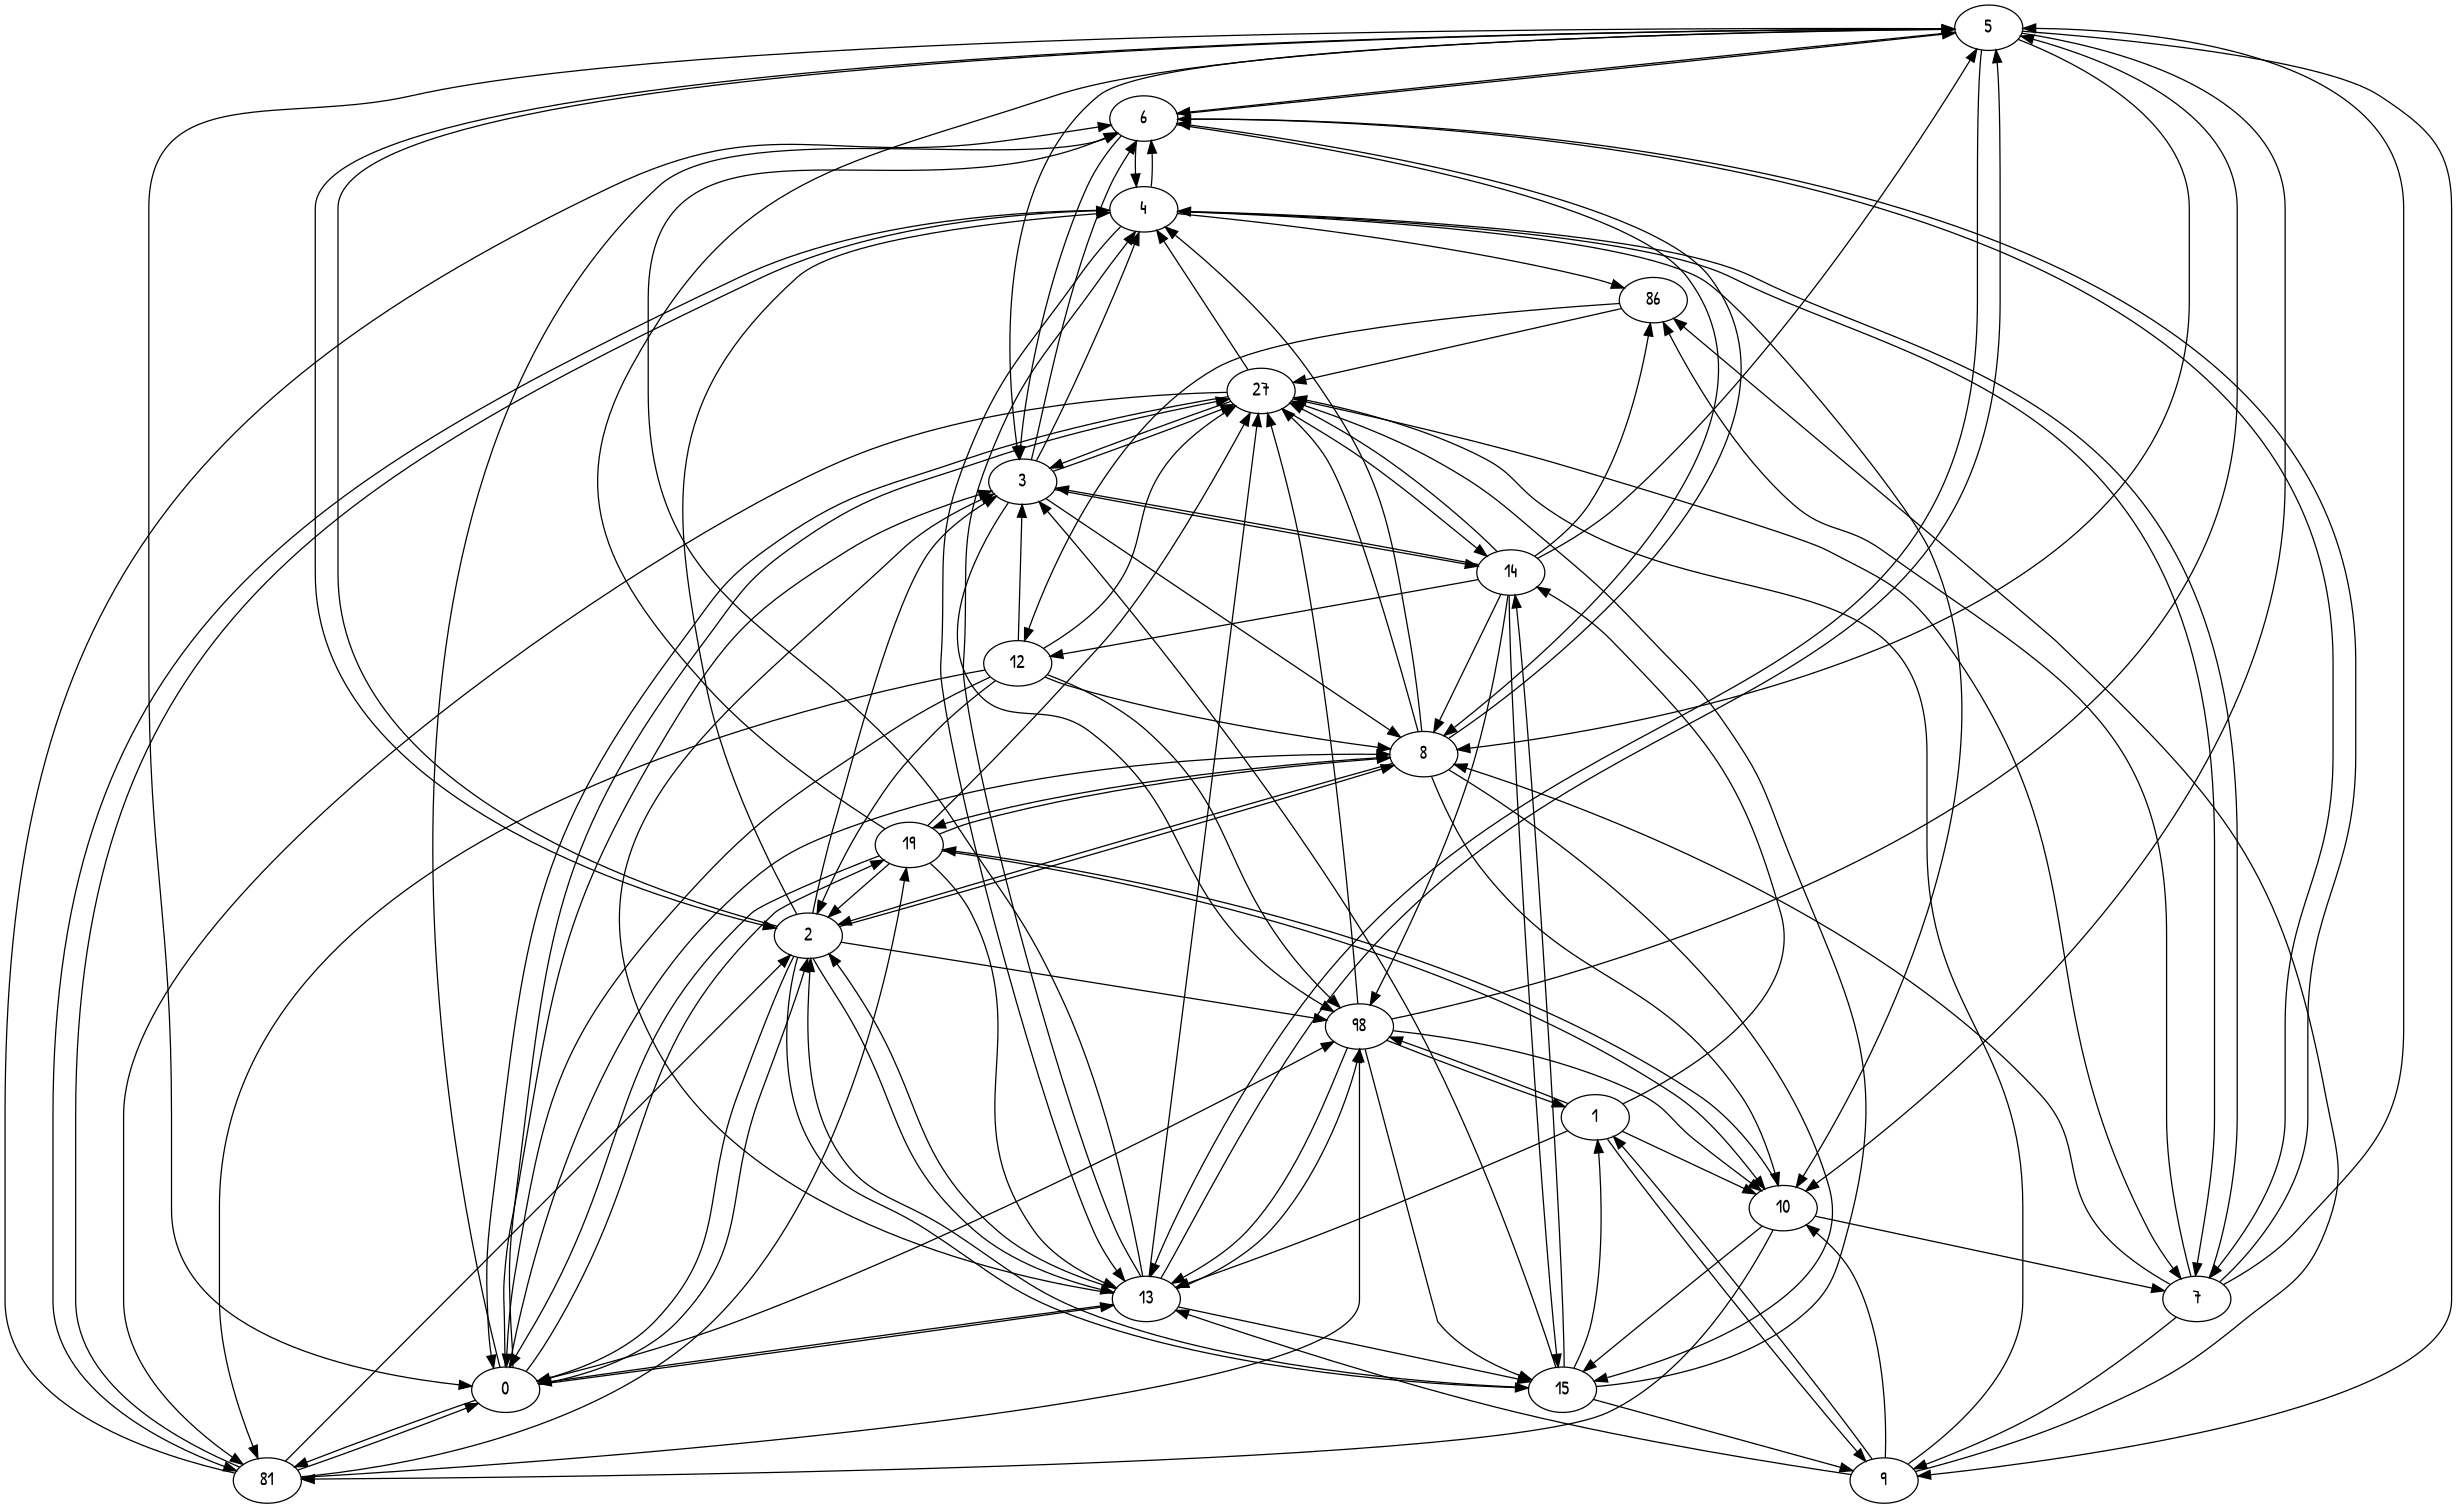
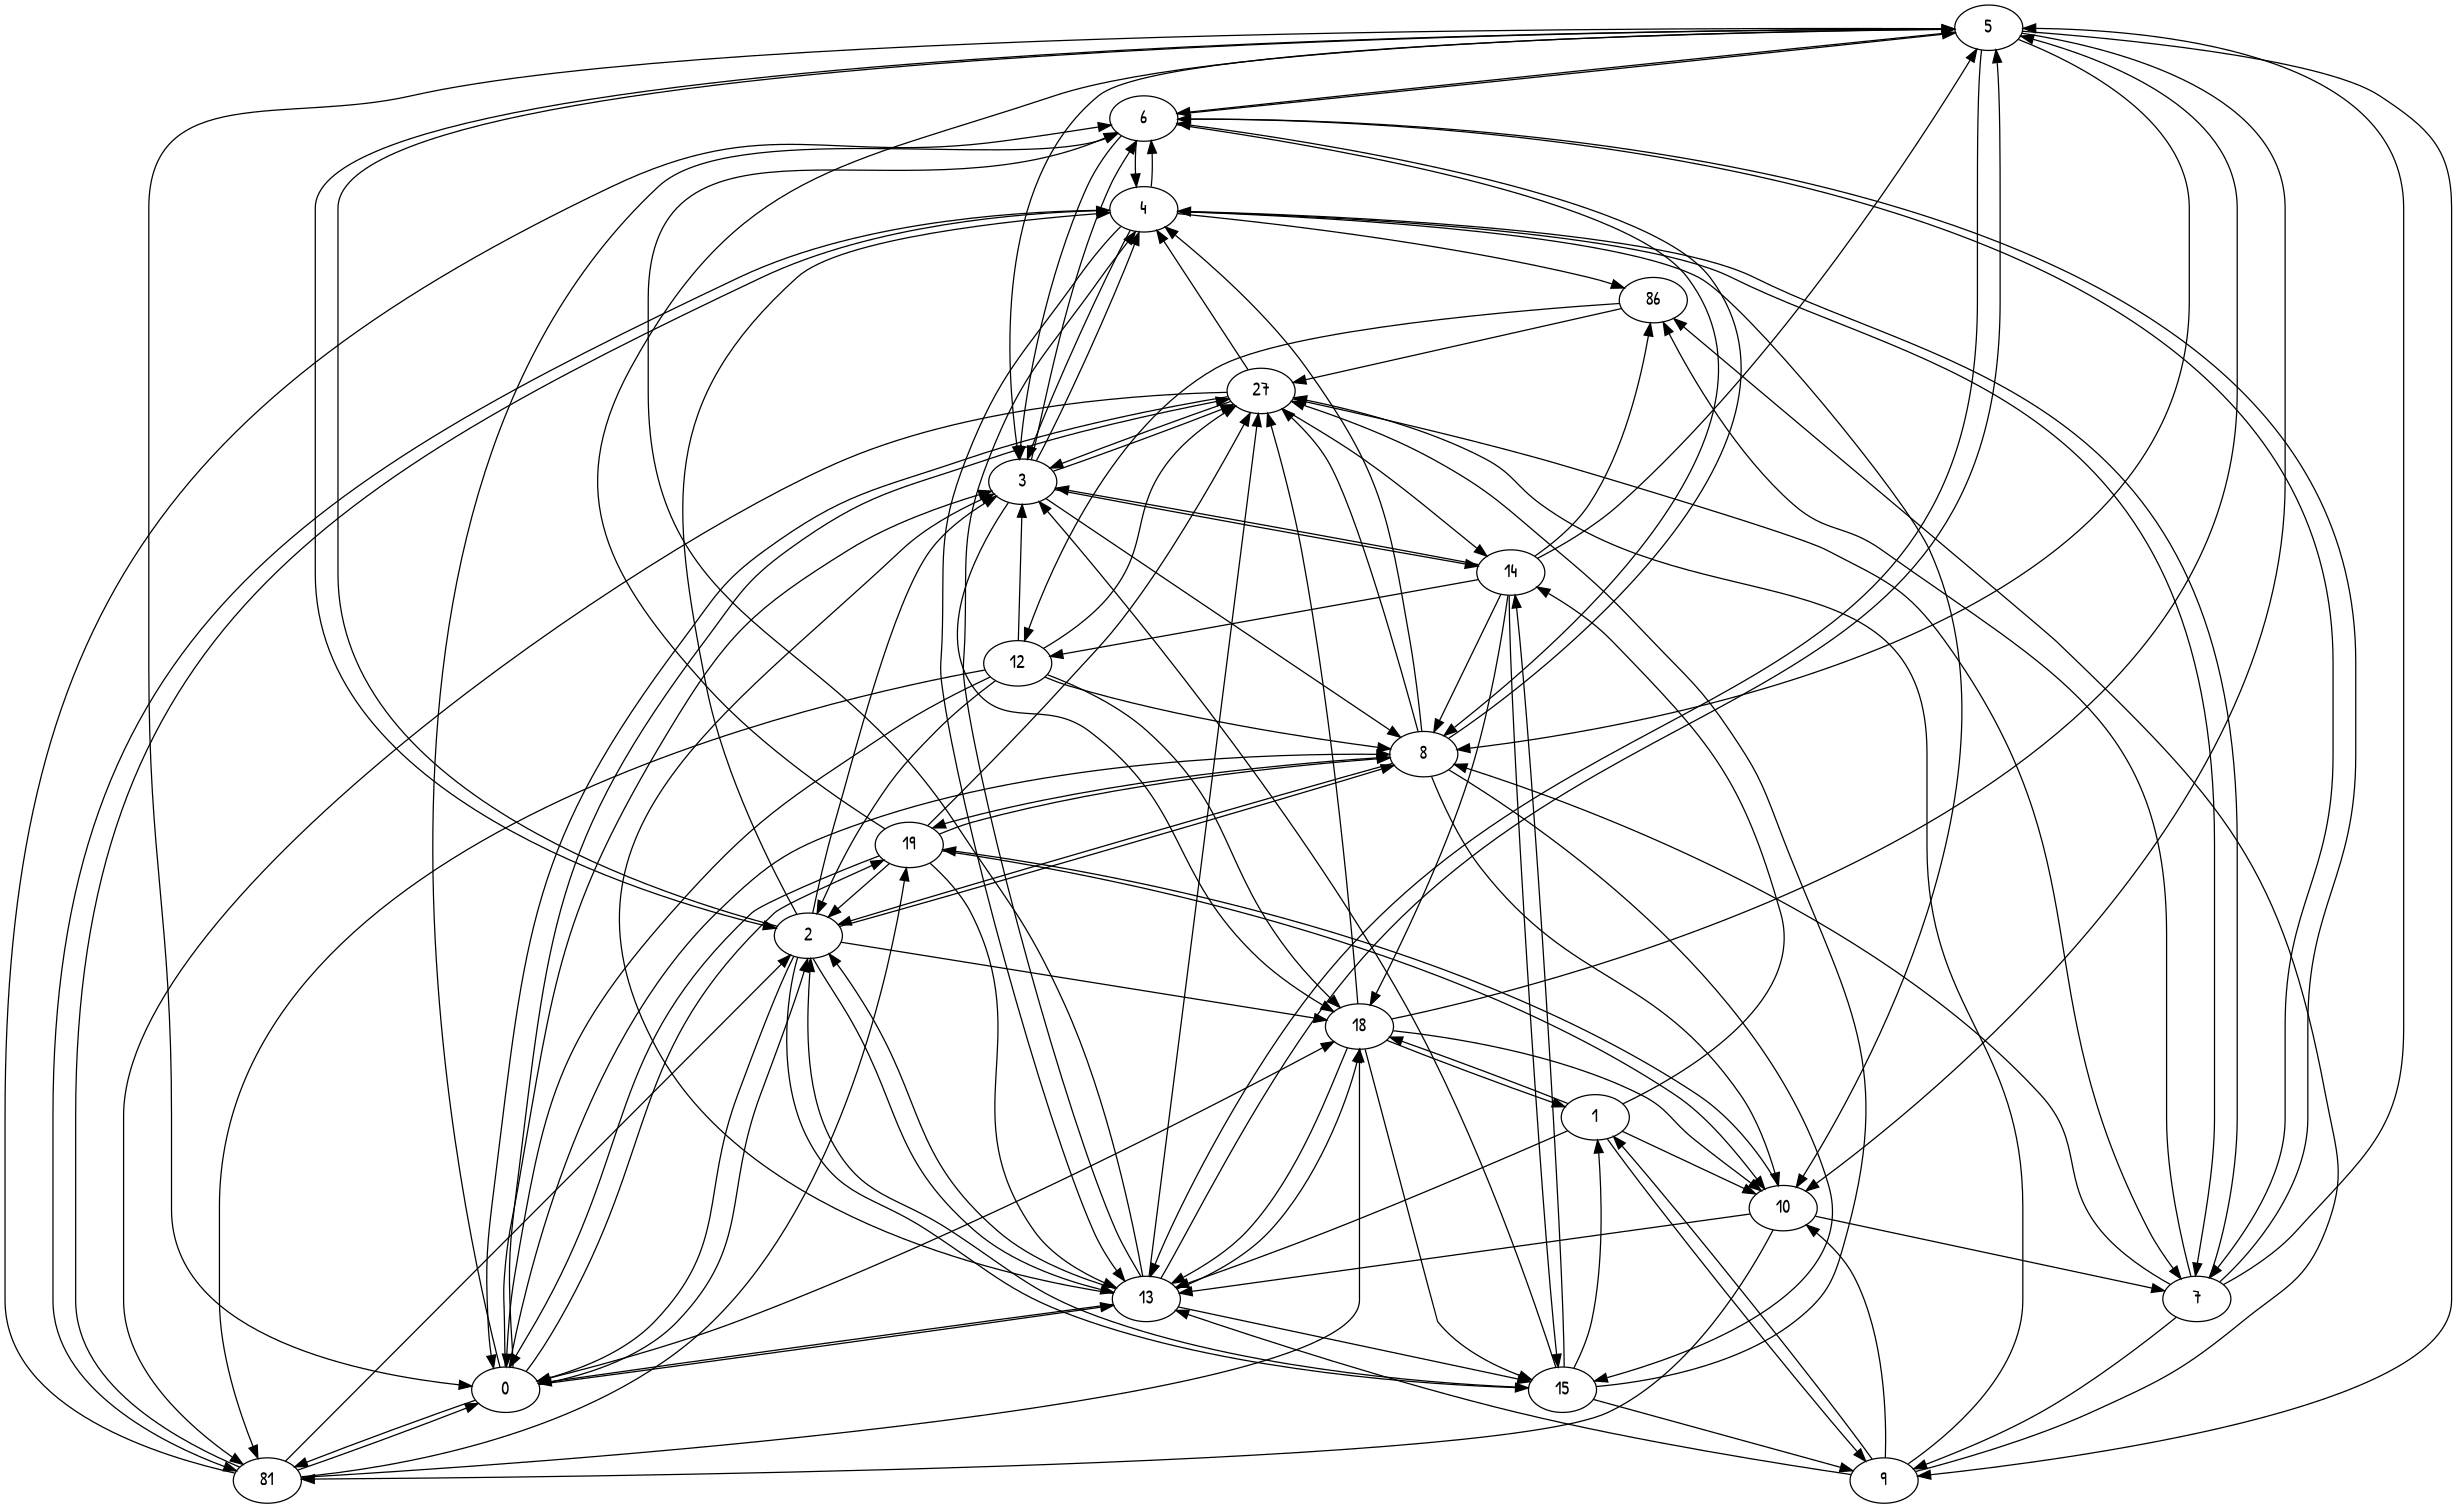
  digraph {
    fontname="Patrick Hand"
    node [fontname="Patrick Hand"]
    edge [Label=2 fontname="Patrick Hand"]
    5
    6
    10
    8
    9
    13
    3
    0
    2
    7
    4
    15
    n13 [label=81]
    19
    n15 [label=27]
    n16 [label=86]
    1
-   18 [label=98]
+   18
    14
    12
    5 -> 6 [Label=1]
    5 -> 10 [Label=1]
    5 -> 8 [Label=7]
    5 -> 9 [Label=7]
    5 -> 13 [Label=6]
    5 -> 3 [Label=6]
    5 -> 0 [Label=10]
    5 -> 2 [Label=6]
    6 -> 5 [Label=3]
    6 -> 8 [Label=1]
    6 -> 3 [Label=10]
    6 -> 7 [Label=4]
    6 -> 4 [Label=6]
    10 -> 7
-   10 -> 15
+   10 -> 13
    10 -> n13 [Label=5]
    10 -> 19 [Label=7]
    8 -> 6 [Label=8]
    8 -> 10 [Label=6]
    8 -> 2 [Label=9]
    8 -> 4 [Label=4]
    8 -> 15 [Label=6]
    8 -> 19 [Label=5]
    8 -> n15 [Label=5]
    9 -> 10 [Label=1]
    9 -> 13 [Label=1]
    9 -> n15
    9 -> n16 [Label=6]
    9 -> 1
    13 -> 5 [Label=10]
    13 -> 6
    13 -> 3 [Label=7]
    13 -> 0 [Label=3]
    13 -> 2 [Label=3]
    13 -> 4 [Label=3]
    13 -> 15 [Label=10]
    13 -> n15 [Label=10]
    13 -> 18
    3 -> 6 [Label=10]
    3 -> 8
    3 -> 4 [Label=10]
    3 -> n15
    3 -> 18
    3 -> 14 [Label=8]
    0 -> 6 [Label=7]
    0 -> 8
    0 -> 13 [Label=5]
    0 -> 3 [Label=5]
    0 -> 2 [Label=3]
    0 -> n13 [Label=7]
    0 -> 19 [Label=6]
    0 -> n15 [Label=7]
    0 -> 18 [Label=10]
    2 -> 5 [Label=6]
    2 -> 8 [Label=4]
    2 -> 13 [Label=4]
    2 -> 3 [Label=8]
    2 -> 0 [Label=4]
    2 -> 4 [Label=7]
    2 -> 15 [Label=6]
    2 -> 18
    7 -> 5 [Label=8]
    7 -> 6
    7 -> 8 [Label=1]
    7 -> 9 [Label=5]
    7 -> 4 [Label=3]
    7 -> n16
    4 -> 6
    4 -> 10 [Label=7]
    4 -> 13 [Label=9]
+   4 -> 3 [Label=4]
    4 -> 7 [Label=6]
    4 -> n13 [Label=6]
    4 -> n16 [Label=7]
    15 -> 9 [Label=6]
    15 -> 3 [Label=4]
    15 -> 2 [Label=7]
    15 -> n15 [Label=10]
    15 -> 1 [Label=7]
    15 -> 14 [Label=1]
    n13 -> 6 [Label=9]
    n13 -> 0 [Label=4]
    n13 -> 2 [Label=4]
    n13 -> 4 [Label=9]
    n13 -> 19 [Label=3]
    n13 -> 18 [Label=9]
    19 -> 5
    19 -> 10 [Label=6]
    19 -> 8 [Label=1]
    19 -> 13 [Label=7]
    19 -> 0 [Label=6]
    19 -> 2 [Label=3]
    19 -> n15 [Label=8]
    n15 -> 3 [Label=1]
    n15 -> 0 [Label=7]
    n15 -> 7 [Label=4]
    n15 -> 4 [Label=10]
    n15 -> n13 [Label=1]
    n15 -> 14 [Label=9]
    n16 -> n15 [Label=8]
    n16 -> 12 [Label=5]
    1 -> 10 [Label=9]
    1 -> 9 [Label=5]
    1 -> 13
    1 -> 18
    1 -> 14 [Label=6]
    18 -> 5 [Label=6]
    18 -> 10 [Label=4]
    18 -> 13 [Label=3]
    18 -> 15 [Label=8]
    18 -> n15 [Label=9]
    18 -> 1 [Label=5]
    14 -> 5 [Label=10]
    14 -> 8 [Label=10]
    14 -> 3 [Label=10]
    14 -> 15 [Label=9]
-   14 -> n15 [Label=10]
    14 -> n16 [Label=8]
    14 -> 18
    14 -> 12 [Label=7]
    12 -> 8
    12 -> 3
    12 -> 0 [Label=10]
    12 -> 2 [Label=4]
    12 -> n13 [Label=8]
    12 -> n15
    12 -> 18
  }
